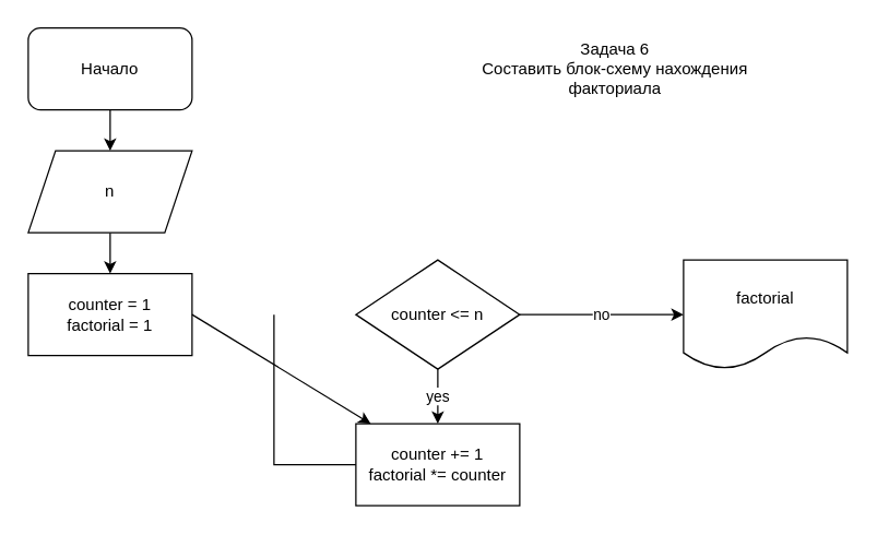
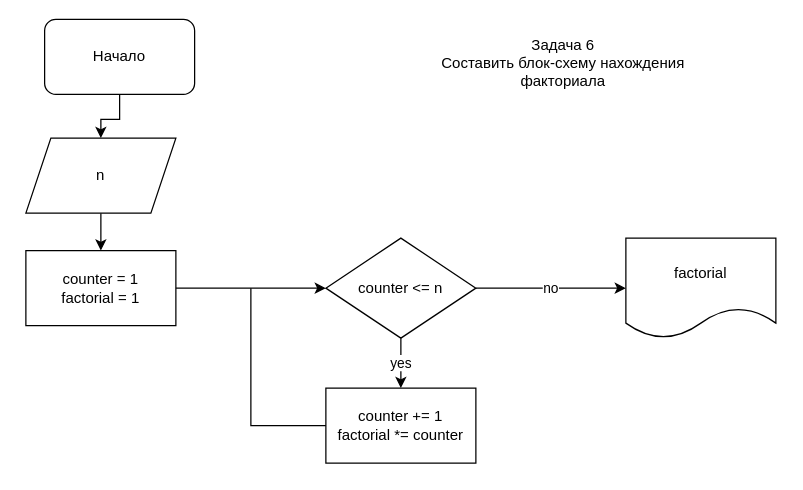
  <mxCell id="0" />
  <mxCell id="1" parent="0" />
  <mxCell id="2" value="" style="edgeStyle=orthogonalEdgeStyle;rounded=0;orthogonalLoop=1;jettySize=auto;html=1;" parent="1" source="3" target="5" edge="1"><mxGeometry relative="1" as="geometry" /></mxCell>
- <mxCell id="3" value="Начало" style="rounded=1;whiteSpace=wrap;html=1;" parent="1" vertex="1"><mxGeometry x="20" y="20" width="120" height="60" as="geometry" /></mxCell>
+ <mxCell id="3" value="Начало" style="rounded=1;whiteSpace=wrap;html=1;" parent="1" vertex="1"><mxGeometry x="35" y="15" width="120" height="60" as="geometry" /></mxCell>
  <mxCell id="4" value="" style="edgeStyle=orthogonalEdgeStyle;rounded=0;orthogonalLoop=1;jettySize=auto;html=1;" parent="1" source="5" target="6" edge="1"><mxGeometry relative="1" as="geometry" /></mxCell>
  <mxCell id="5" value="n" style="shape=parallelogram;perimeter=parallelogramPerimeter;whiteSpace=wrap;html=1;fixedSize=1;" parent="1" vertex="1"><mxGeometry x="20" y="110" width="120" height="60" as="geometry" /></mxCell>
  <mxCell id="6" value="counter = 1&lt;br&gt;factorial = 1" style="rounded=0;whiteSpace=wrap;html=1;" parent="1" vertex="1"><mxGeometry x="20" y="200" width="120" height="60" as="geometry" /></mxCell>
  <mxCell id="7" value="yes" style="edgeStyle=orthogonalEdgeStyle;rounded=0;orthogonalLoop=1;jettySize=auto;html=1;" parent="1" source="8" target="9" edge="1"><mxGeometry relative="1" as="geometry" /></mxCell>
  <mxCell id="8" value="counter &amp;lt;= n" style="rhombus;whiteSpace=wrap;html=1;" parent="1" vertex="1"><mxGeometry x="260" y="190" width="120" height="80" as="geometry" /></mxCell>
  <mxCell id="9" value="counter += 1&lt;br&gt;factorial *= counter" style="rounded=0;whiteSpace=wrap;html=1;" parent="1" vertex="1"><mxGeometry x="260" y="310" width="120" height="60" as="geometry" /></mxCell>
  <mxCell id="10" value="factorial" style="shape=document;whiteSpace=wrap;html=1;boundedLbl=1;" parent="1" vertex="1"><mxGeometry x="500" y="190" width="120" height="80" as="geometry" /></mxCell>
  <mxCell id="11" value="Задача 6&lt;br&gt;Составить блок-схему нахождения факториала" style="text;html=1;strokeColor=none;fillColor=none;align=center;verticalAlign=middle;whiteSpace=wrap;rounded=0;" parent="1" vertex="1"><mxGeometry x="320" y="30" width="260" height="40" as="geometry" /></mxCell>
- <mxCell id="12" value="" style="endArrow=classic;html=1;rounded=0;exitX=1;exitY=0.5;exitDx=0;exitDy=0;" parent="1" source="6" target="9" edge="1"><mxGeometry width="50" height="50" relative="1" as="geometry"><mxPoint x="520" y="490" as="sourcePoint" /><mxPoint x="560" y="450" as="targetPoint" /></mxGeometry></mxCell>
+ <mxCell id="12" value="" style="endArrow=classic;html=1;rounded=0;exitX=1;exitY=0.5;exitDx=0;exitDy=0;entryX=0;entryY=0.5;entryDx=0;entryDy=0;" parent="1" source="6" target="8" edge="1"><mxGeometry width="50" height="50" relative="1" as="geometry"><mxPoint x="520" y="490" as="sourcePoint" /><mxPoint x="560" y="450" as="targetPoint" /></mxGeometry></mxCell>
  <mxCell id="13" value="" style="endArrow=none;html=1;rounded=0;exitX=0;exitY=0.5;exitDx=0;exitDy=0;" parent="1" source="9" edge="1"><mxGeometry width="50" height="50" relative="1" as="geometry"><mxPoint x="350" y="550" as="sourcePoint" /><mxPoint x="200" y="230" as="targetPoint" /><Array as="points"><mxPoint x="200" y="340" /></Array></mxGeometry></mxCell>
  <mxCell id="14" value="no" style="endArrow=classic;html=1;rounded=0;entryX=0;entryY=0.5;entryDx=0;entryDy=0;exitX=1;exitY=0.5;exitDx=0;exitDy=0;" parent="1" source="8" target="10" edge="1"><mxGeometry width="50" height="50" relative="1" as="geometry"><mxPoint x="400" y="255" as="sourcePoint" /><mxPoint x="450" y="205" as="targetPoint" /></mxGeometry></mxCell>
